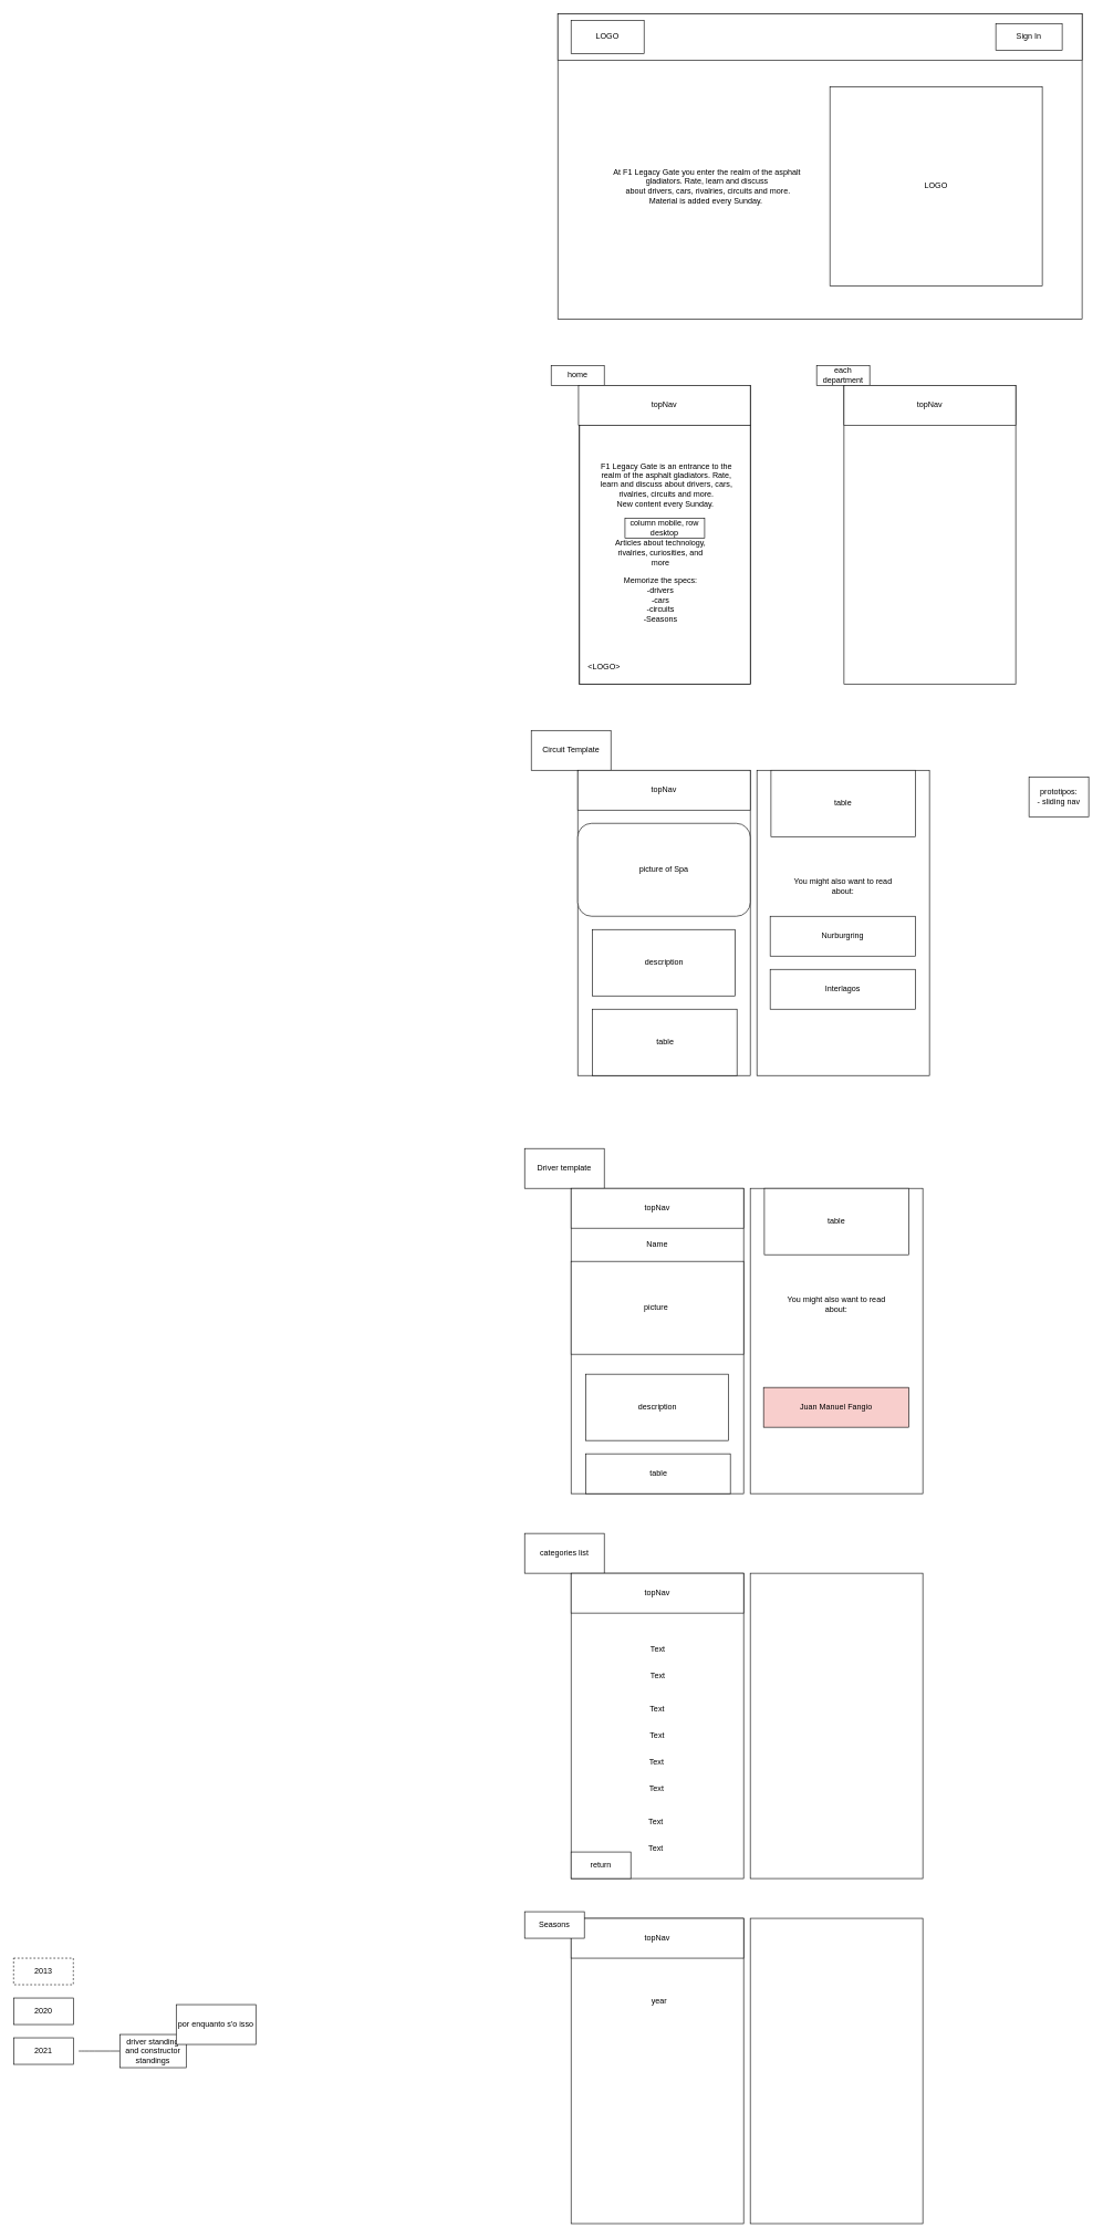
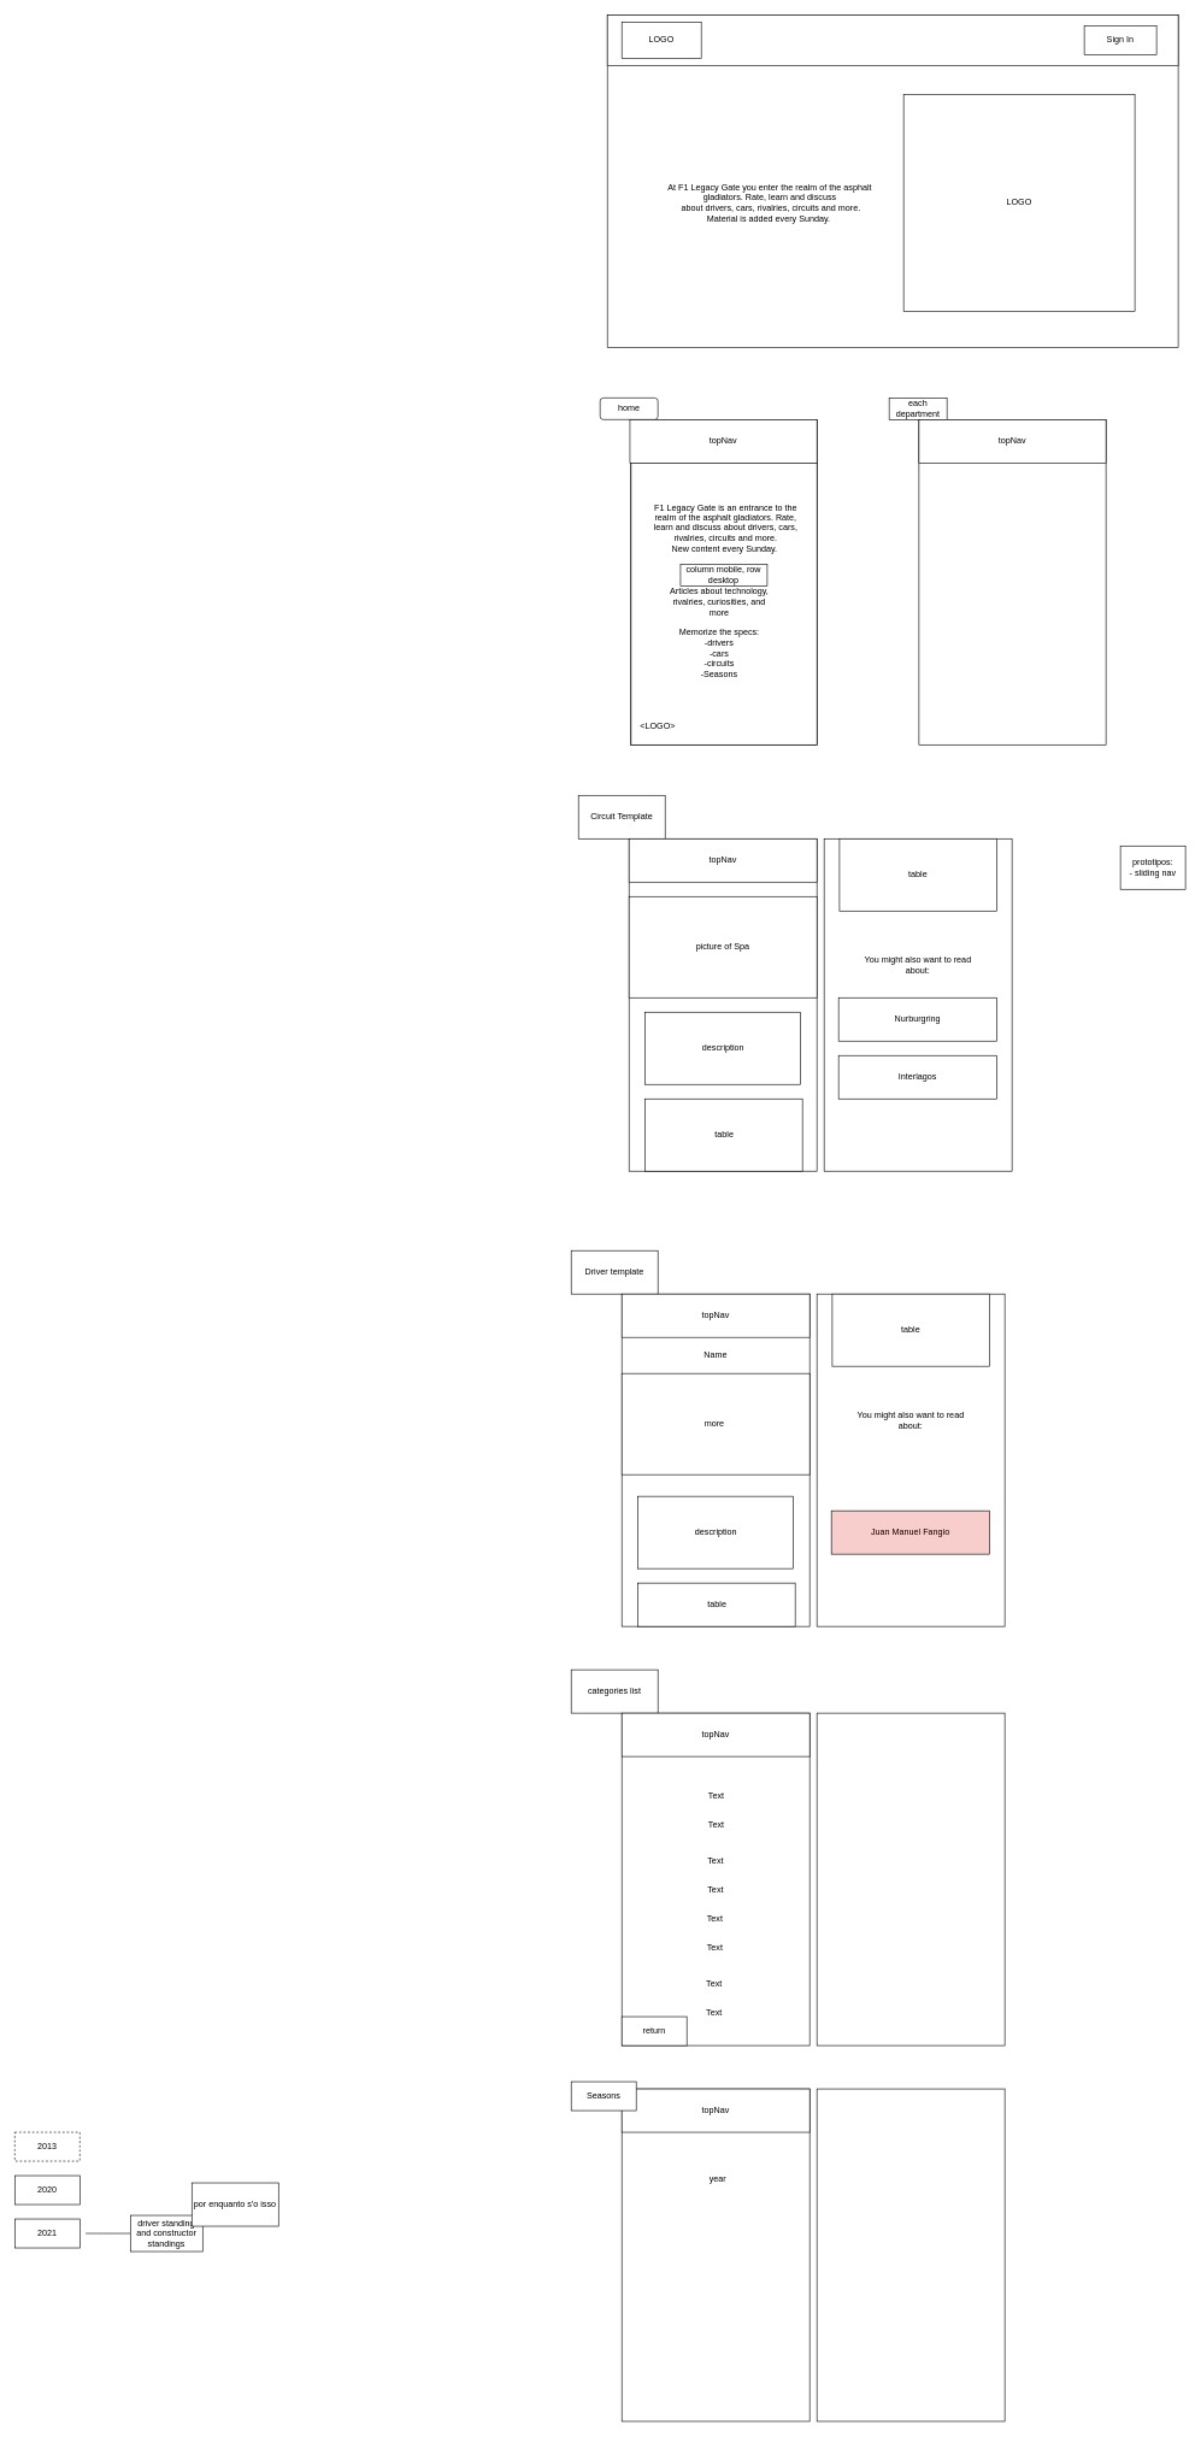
  <mxCell id="0" />
  <mxCell id="1" parent="0" />
  <mxCell id="2" value="" style="rounded=0;whiteSpace=wrap;html=1;" parent="1" vertex="1"><mxGeometry x="840" y="20" width="790" height="460" as="geometry" /></mxCell>
  <mxCell id="3" value="" style="rounded=0;whiteSpace=wrap;html=1;" parent="1" vertex="1"><mxGeometry x="840" y="20" width="790" height="70" as="geometry" /></mxCell>
  <mxCell id="4" value="LOGO" style="rounded=0;whiteSpace=wrap;html=1;" parent="1" vertex="1"><mxGeometry x="860" y="30" width="110" height="50" as="geometry" /></mxCell>
  <mxCell id="5" value="Sign In" style="rounded=0;whiteSpace=wrap;html=1;" parent="1" vertex="1"><mxGeometry x="1500" y="35" width="100" height="40" as="geometry" /></mxCell>
  <mxCell id="6" value="LOGO" style="rounded=0;whiteSpace=wrap;html=1;" parent="1" vertex="1"><mxGeometry x="1250" y="130" width="320" height="300" as="geometry" /></mxCell>
  <mxCell id="7" value="At F1 Legacy Gate you enter the realm of the asphalt gladiators. Rate, learn and discuss&lt;br&gt;&amp;nbsp;about drivers, cars, rivalries, circuits and more.&lt;br&gt;Material is added every Sunday.&amp;nbsp;" style="text;html=1;strokeColor=none;fillColor=none;align=center;verticalAlign=middle;whiteSpace=wrap;rounded=0;" parent="1" vertex="1"><mxGeometry x="900" y="130" width="330" height="300" as="geometry" /></mxCell>
  <mxCell id="8" value="" style="rounded=0;whiteSpace=wrap;html=1;" parent="1" vertex="1"><mxGeometry x="871.88" y="580" width="258.75" height="450" as="geometry" /></mxCell>
  <mxCell id="9" value="" style="rounded=0;whiteSpace=wrap;html=1;" parent="1" vertex="1"><mxGeometry x="870" y="1160" width="260" height="460" as="geometry" /></mxCell>
  <mxCell id="10" value="Circuit Template" style="rounded=0;whiteSpace=wrap;html=1;" parent="1" vertex="1"><mxGeometry x="800" y="1100" width="120" height="60" as="geometry" /></mxCell>
- <mxCell id="11" value="picture of Spa" style="whiteSpace=wrap;html=1;rounded=1;" parent="1" vertex="1"><mxGeometry x="870" y="1240" width="260" height="140" as="geometry" /></mxCell>
+ <mxCell id="11" value="picture of Spa" style="rounded=0;whiteSpace=wrap;html=1;" parent="1" vertex="1"><mxGeometry x="870" y="1240" width="260" height="140" as="geometry" /></mxCell>
  <mxCell id="12" value="description" style="rounded=0;whiteSpace=wrap;html=1;" parent="1" vertex="1"><mxGeometry x="892.5" y="1400" width="215" height="100" as="geometry" /></mxCell>
  <mxCell id="13" value="table" style="rounded=0;whiteSpace=wrap;html=1;" parent="1" vertex="1"><mxGeometry x="892.5" y="1520" width="217.5" height="100" as="geometry" /></mxCell>
  <mxCell id="14" value="" style="rounded=0;whiteSpace=wrap;html=1;" parent="1" vertex="1"><mxGeometry x="1140" y="1160" width="260" height="460" as="geometry" /></mxCell>
  <mxCell id="15" value="table" style="rounded=0;whiteSpace=wrap;html=1;" parent="1" vertex="1"><mxGeometry x="1161.25" y="1160" width="217.5" height="100" as="geometry" /></mxCell>
  <mxCell id="16" value="You might also want to read about:" style="text;html=1;strokeColor=none;fillColor=none;align=center;verticalAlign=middle;whiteSpace=wrap;rounded=0;" parent="1" vertex="1"><mxGeometry x="1180" y="1310" width="180" height="50" as="geometry" /></mxCell>
  <mxCell id="17" value="Nurburgring" style="rounded=0;whiteSpace=wrap;html=1;" parent="1" vertex="1"><mxGeometry x="1160" y="1380" width="218.75" height="60" as="geometry" /></mxCell>
  <mxCell id="18" value="Interlagos" style="rounded=0;whiteSpace=wrap;html=1;" parent="1" vertex="1"><mxGeometry x="1160" y="1460" width="218.75" height="60" as="geometry" /></mxCell>
  <mxCell id="19" value="topNav" style="rounded=0;whiteSpace=wrap;html=1;" parent="1" vertex="1"><mxGeometry x="870" y="1160" width="260" height="60" as="geometry" /></mxCell>
  <mxCell id="20" value="prototipos:&lt;br&gt;- sliding nav" style="rounded=0;whiteSpace=wrap;html=1;" parent="1" vertex="1"><mxGeometry x="1550" y="1170" width="90" height="60" as="geometry" /></mxCell>
- <mxCell id="21" value="home" style="rounded=0;whiteSpace=wrap;html=1;" parent="1" vertex="1"><mxGeometry x="830" y="550" width="80" height="30" as="geometry" /></mxCell>
+ <mxCell id="21" value="home" style="whiteSpace=wrap;html=1;rounded=1;" parent="1" vertex="1"><mxGeometry x="830" y="550" width="80" height="30" as="geometry" /></mxCell>
  <mxCell id="22" value="topNav" style="rounded=0;whiteSpace=wrap;html=1;" parent="1" vertex="1"><mxGeometry x="871.25" y="580" width="258.75" height="60" as="geometry" /></mxCell>
  <mxCell id="23" value="" style="rounded=0;whiteSpace=wrap;html=1;" parent="1" vertex="1"><mxGeometry x="1271.25" y="580" width="258.75" height="450" as="geometry" /></mxCell>
  <mxCell id="24" value="each department" style="rounded=0;whiteSpace=wrap;html=1;" parent="1" vertex="1"><mxGeometry x="1230" y="550" width="80" height="30" as="geometry" /></mxCell>
  <mxCell id="25" value="topNav" style="rounded=0;whiteSpace=wrap;html=1;" parent="1" vertex="1"><mxGeometry x="1271.25" y="580" width="258.75" height="60" as="geometry" /></mxCell>
  <mxCell id="26" value="" style="rounded=0;whiteSpace=wrap;html=1;" parent="1" vertex="1"><mxGeometry x="872.81" y="640" width="257.19" height="390" as="geometry" /></mxCell>
  <mxCell id="27" value="F1 Legacy Gate is an entrance to the realm of the asphalt gladiators. Rate, learn and discuss&amp;nbsp;about drivers, cars, rivalries, circuits and more.&lt;br&gt;New content every Sunday.&amp;nbsp;" style="text;html=1;strokeColor=none;fillColor=none;align=center;verticalAlign=middle;whiteSpace=wrap;rounded=0;" parent="1" vertex="1"><mxGeometry x="900" y="680" width="208.12" height="100" as="geometry" /></mxCell>
  <mxCell id="28" value="&amp;lt;LOGO&amp;gt;" style="text;html=1;strokeColor=none;fillColor=none;align=center;verticalAlign=middle;whiteSpace=wrap;rounded=0;" parent="1" vertex="1"><mxGeometry x="880" y="990" width="60" height="30" as="geometry" /></mxCell>
  <mxCell id="29" value="Articles about technology, rivalries, curiosities, and more&lt;br&gt;&lt;br&gt;Memorize the specs:&lt;br&gt;-drivers&lt;br&gt;-cars&lt;br&gt;-circuits&lt;br&gt;-Seasons&lt;br&gt;" style="text;html=1;strokeColor=none;fillColor=none;align=center;verticalAlign=middle;whiteSpace=wrap;rounded=0;" parent="1" vertex="1"><mxGeometry x="920" y="780" width="150" height="190" as="geometry" /></mxCell>
  <mxCell id="30" value="&lt;span&gt;column mobile, row desktop&lt;/span&gt;" style="rounded=0;whiteSpace=wrap;html=1;" parent="1" vertex="1"><mxGeometry x="941.25" y="780" width="120" height="30" as="geometry" /></mxCell>
  <mxCell id="31" value="" style="rounded=0;whiteSpace=wrap;html=1;" parent="1" vertex="1"><mxGeometry x="860" y="1790" width="260" height="460" as="geometry" /></mxCell>
  <mxCell id="32" value="Driver template" style="rounded=0;whiteSpace=wrap;html=1;" parent="1" vertex="1"><mxGeometry x="790" y="1730" width="120" height="60" as="geometry" /></mxCell>
- <mxCell id="33" value="picture&amp;nbsp;" style="rounded=0;whiteSpace=wrap;html=1;" parent="1" vertex="1"><mxGeometry x="860" y="1900" width="260" height="140" as="geometry" /></mxCell>
+ <mxCell id="33" value="more&amp;nbsp;" style="rounded=0;whiteSpace=wrap;html=1;" parent="1" vertex="1"><mxGeometry x="860" y="1900" width="260" height="140" as="geometry" /></mxCell>
  <mxCell id="34" value="description" style="rounded=0;whiteSpace=wrap;html=1;" parent="1" vertex="1"><mxGeometry x="882.5" y="2070" width="215" height="100" as="geometry" /></mxCell>
  <mxCell id="35" value="table" style="rounded=0;whiteSpace=wrap;html=1;" parent="1" vertex="1"><mxGeometry x="882.5" y="2190" width="217.5" height="60" as="geometry" /></mxCell>
  <mxCell id="36" value="" style="rounded=0;whiteSpace=wrap;html=1;" parent="1" vertex="1"><mxGeometry x="1130" y="1790" width="260" height="460" as="geometry" /></mxCell>
  <mxCell id="37" value="table" style="rounded=0;whiteSpace=wrap;html=1;" parent="1" vertex="1"><mxGeometry x="1151.25" y="1790" width="217.5" height="100" as="geometry" /></mxCell>
  <mxCell id="38" value="You might also want to read about:" style="text;html=1;strokeColor=none;fillColor=none;align=center;verticalAlign=middle;whiteSpace=wrap;rounded=0;" parent="1" vertex="1"><mxGeometry x="1170" y="1940" width="180" height="50" as="geometry" /></mxCell>
  <mxCell id="39" value="Juan Manuel Fangio" style="rounded=0;whiteSpace=wrap;html=1;fillColor=#f8cecc;" parent="1" vertex="1"><mxGeometry x="1150" y="2090" width="218.75" height="60" as="geometry" /></mxCell>
  <mxCell id="40" value="topNav" style="rounded=0;whiteSpace=wrap;html=1;" parent="1" vertex="1"><mxGeometry x="860" y="1790" width="260" height="60" as="geometry" /></mxCell>
  <mxCell id="41" value="Name" style="text;html=1;strokeColor=none;fillColor=none;align=center;verticalAlign=middle;whiteSpace=wrap;rounded=0;" parent="1" vertex="1"><mxGeometry x="960" y="1860" width="60" height="30" as="geometry" /></mxCell>
  <mxCell id="42" value="" style="rounded=0;whiteSpace=wrap;html=1;" vertex="1" parent="1"><mxGeometry x="860" y="2370" width="260" height="460" as="geometry" /></mxCell>
  <mxCell id="43" value="categories list" style="rounded=0;whiteSpace=wrap;html=1;" vertex="1" parent="1"><mxGeometry x="790" y="2310" width="120" height="60" as="geometry" /></mxCell>
  <mxCell id="44" value="" style="rounded=0;whiteSpace=wrap;html=1;" vertex="1" parent="1"><mxGeometry x="1130" y="2370" width="260" height="460" as="geometry" /></mxCell>
  <mxCell id="45" value="topNav" style="rounded=0;whiteSpace=wrap;html=1;" vertex="1" parent="1"><mxGeometry x="860" y="2370" width="260" height="60" as="geometry" /></mxCell>
  <mxCell id="46" value="Text" style="text;strokeColor=none;fillColor=none;html=1;align=center;verticalAlign=middle;whiteSpace=wrap;rounded=0;hachureGap=4;" vertex="1" parent="1"><mxGeometry x="896.25" y="2470" width="190" height="30" as="geometry" /></mxCell>
  <mxCell id="47" value="Text" style="text;strokeColor=none;fillColor=none;html=1;align=center;verticalAlign=middle;whiteSpace=wrap;rounded=0;hachureGap=4;" vertex="1" parent="1"><mxGeometry x="896.25" y="2510" width="190" height="30" as="geometry" /></mxCell>
  <mxCell id="48" value="Text" style="text;strokeColor=none;fillColor=none;html=1;align=center;verticalAlign=middle;whiteSpace=wrap;rounded=0;hachureGap=4;" vertex="1" parent="1"><mxGeometry x="895" y="2560" width="190" height="30" as="geometry" /></mxCell>
  <mxCell id="49" value="Text" style="text;strokeColor=none;fillColor=none;html=1;align=center;verticalAlign=middle;whiteSpace=wrap;rounded=0;hachureGap=4;" vertex="1" parent="1"><mxGeometry x="895" y="2600" width="190" height="30" as="geometry" /></mxCell>
  <mxCell id="50" value="Text" style="text;strokeColor=none;fillColor=none;html=1;align=center;verticalAlign=middle;whiteSpace=wrap;rounded=0;hachureGap=4;" vertex="1" parent="1"><mxGeometry x="893.75" y="2640" width="190" height="30" as="geometry" /></mxCell>
  <mxCell id="51" value="Text" style="text;strokeColor=none;fillColor=none;html=1;align=center;verticalAlign=middle;whiteSpace=wrap;rounded=0;hachureGap=4;" vertex="1" parent="1"><mxGeometry x="893.75" y="2680" width="190" height="30" as="geometry" /></mxCell>
  <mxCell id="52" value="Text" style="text;strokeColor=none;fillColor=none;html=1;align=center;verticalAlign=middle;whiteSpace=wrap;rounded=0;hachureGap=4;" vertex="1" parent="1"><mxGeometry x="892.5" y="2730" width="190" height="30" as="geometry" /></mxCell>
  <mxCell id="53" value="Text" style="text;strokeColor=none;fillColor=none;html=1;align=center;verticalAlign=middle;whiteSpace=wrap;rounded=0;hachureGap=4;" vertex="1" parent="1"><mxGeometry x="892.5" y="2770" width="190" height="30" as="geometry" /></mxCell>
  <mxCell id="54" value="return" style="rounded=0;whiteSpace=wrap;html=1;hachureGap=4;" vertex="1" parent="1"><mxGeometry x="860" y="2790" width="90" height="40" as="geometry" /></mxCell>
  <mxCell id="55" value="" style="rounded=0;whiteSpace=wrap;html=1;" vertex="1" parent="1"><mxGeometry x="860" y="2890" width="260" height="460" as="geometry" /></mxCell>
  <mxCell id="56" value="" style="rounded=0;whiteSpace=wrap;html=1;" vertex="1" parent="1"><mxGeometry x="1130" y="2890" width="260" height="460" as="geometry" /></mxCell>
  <mxCell id="57" value="topNav" style="rounded=0;whiteSpace=wrap;html=1;" vertex="1" parent="1"><mxGeometry x="860" y="2890" width="260" height="60" as="geometry" /></mxCell>
  <mxCell id="58" value="Seasons" style="rounded=0;whiteSpace=wrap;html=1;hachureGap=4;" vertex="1" parent="1"><mxGeometry x="790" y="2880" width="90" height="40" as="geometry" /></mxCell>
  <mxCell id="59" value="year" style="text;strokeColor=none;fillColor=none;html=1;align=center;verticalAlign=middle;whiteSpace=wrap;rounded=0;hachureGap=4;" vertex="1" parent="1"><mxGeometry x="902.5" y="2990" width="180" height="50" as="geometry" /></mxCell>
  <mxCell id="60" style="edgeStyle=none;curved=1;rounded=0;orthogonalLoop=1;jettySize=auto;html=1;entryX=0;entryY=0.5;entryDx=0;entryDy=0;endArrow=none;startSize=14;endSize=14;sourcePerimeterSpacing=8;targetPerimeterSpacing=8;" edge="1" parent="1" source="61" target="62"><mxGeometry relative="1" as="geometry" /></mxCell>
  <mxCell id="61" value="2021" style="rounded=0;whiteSpace=wrap;html=1;hachureGap=4;" vertex="1" parent="1"><mxGeometry x="20" y="3070" width="90" height="40" as="geometry" /></mxCell>
  <mxCell id="62" value="driver standing and constructor standings" style="rounded=0;whiteSpace=wrap;html=1;hachureGap=4;" vertex="1" parent="1"><mxGeometry x="180" y="3065" width="100" height="50" as="geometry" /></mxCell>
  <mxCell id="63" value="2020" style="rounded=0;whiteSpace=wrap;html=1;hachureGap=4;" vertex="1" parent="1"><mxGeometry x="20" y="3010" width="90" height="40" as="geometry" /></mxCell>
  <mxCell id="64" value="2013" style="rounded=0;whiteSpace=wrap;html=1;hachureGap=4;dashed=1;" vertex="1" parent="1"><mxGeometry x="20" y="2950" width="90" height="40" as="geometry" /></mxCell>
  <mxCell id="65" value="por enquanto s'o isso" style="rounded=0;whiteSpace=wrap;html=1;hachureGap=4;" vertex="1" parent="1"><mxGeometry x="265" y="3020" width="120" height="60" as="geometry" /></mxCell>
